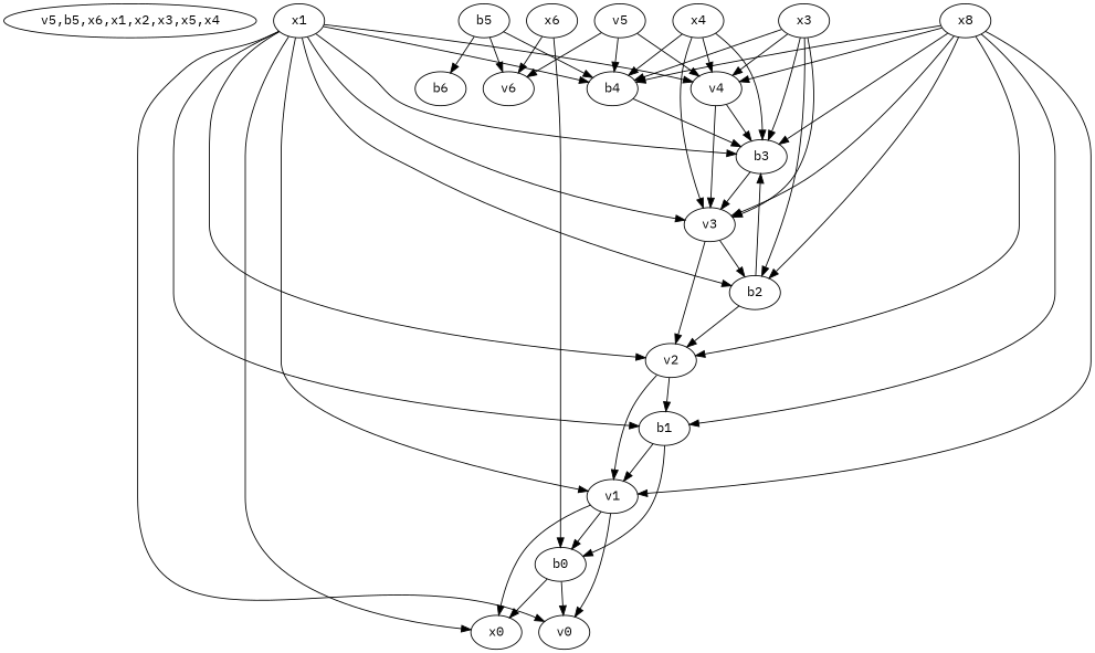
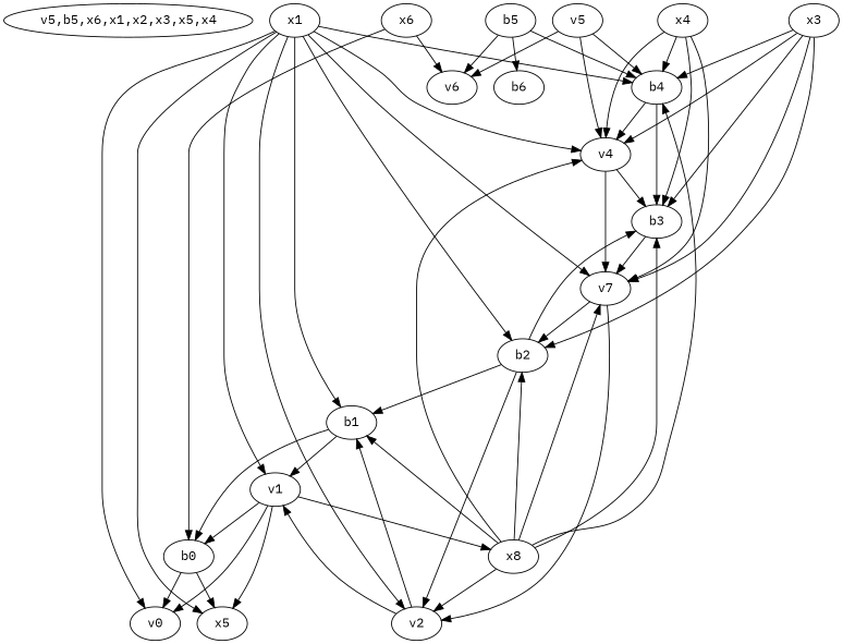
  digraph {
    fontname="IBM Plex Mono"
    node [fontname="IBM Plex Mono"]
    edge [fontname="IBM Plex Mono"]
    n1 [height=0.5 label="v5,b5,x6,x1,x2,x3,x5,x4" width=2.8481]
    n2 [height=0.5 label=b4 width=0.75]
    n3 [height=0.5 label=v4 width=0.75]
    n4 [height=0.5 label=b3 width=0.75]
-   n5 [height=0.5 label=v3 width=0.75]
+   n5 [height=0.5 label=v7 width=0.75]
    n6 [height=0.5 label=b2 width=0.75]
    n7 [height=0.5 label=v2 width=0.75]
    n8 [height=0.5 label=b1 width=0.75]
    n9 [height=0.5 label=b5 width=0.75]
    n10 [height=0.5 label=v6 width=0.75]
    n11 [height=0.5 label=b6 width=0.75]
    n12 [height=0.5 label=v5 width=0.75]
    n13 [height=0.5 label=x1 width=0.75]
    n14 [height=0.5 label=v1 width=0.75]
    n15 [height=0.5 label=v0 width=0.75]
-   n16 [height=0.5 label=x0 width=0.75]
+   n16 [height=0.5 label=x5 width=0.75]
    n17 [height=0.5 label=b0 width=0.75]
    n18 [height=0.5 label=x8 width=0.75]
    n19 [height=0.5 label=x3 width=0.75]
    n20 [height=0.5 label=x4 width=0.75]
    n21 [height=0.5 label=x6 width=0.75]
+   n2 -> n3
    n2 -> n4
    n3 -> n4
    n3 -> n5
    n4 -> n5
    n5 -> n6
    n5 -> n7
    n6 -> n4
    n6 -> n7
+   n6 -> n8
    n7 -> n8
    n7 -> n14
    n8 -> n14
    n8 -> n17
    n9 -> n2
    n9 -> n10
    n9 -> n11
    n12 -> n2
    n12 -> n3
    n12 -> n10
    n13 -> n2
    n13 -> n3
-   n13 -> n4
    n13 -> n5
    n13 -> n6
    n13 -> n7
    n13 -> n8
    n13 -> n14
    n13 -> n15
    n13 -> n16
    n14 -> n15
    n14 -> n16
    n14 -> n17
    n17 -> n15
    n17 -> n16
    n18 -> n2
    n18 -> n3
    n18 -> n4
    n18 -> n5
    n18 -> n6
    n18 -> n7
    n18 -> n8
-   n18 -> n14
+   n14 -> n18
    n19 -> n2
    n19 -> n3
    n19 -> n4
    n19 -> n5
    n19 -> n6
    n20 -> n2
    n20 -> n3
    n20 -> n4
    n20 -> n5
    n21 -> n10
    n21 -> n17
  }
